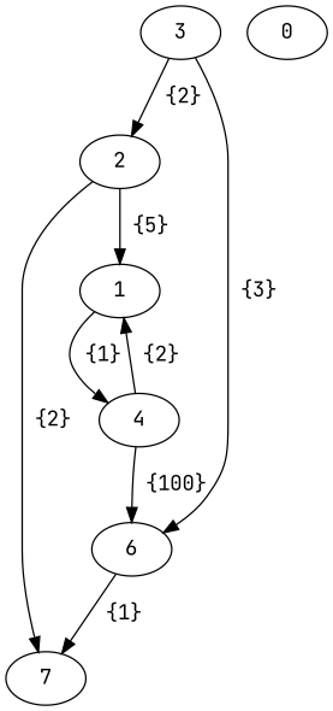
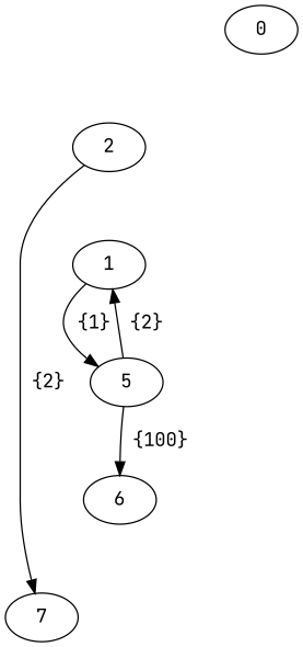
  digraph {
    fontname="JetBrains Mono"
    node [fontname="JetBrains Mono"]
    edge [fontname="JetBrains Mono"]
    1
-   4
-   3
+   4 [label=5]
    2
    6
    7
    n7 [label=0]
    1 -> 4 [label=" {1}"]
    4 -> 1 [label=" {2}"]
    4 -> 6 [label=" {100}"]
-   3 -> 2 [label=" {2}"]
-   3 -> 6 [label=" {3}"]
-   2 -> 1 [label=" {5}"]
    2 -> 7 [label=" {2}"]
-   6 -> 7 [label=" {1}"]
  }
